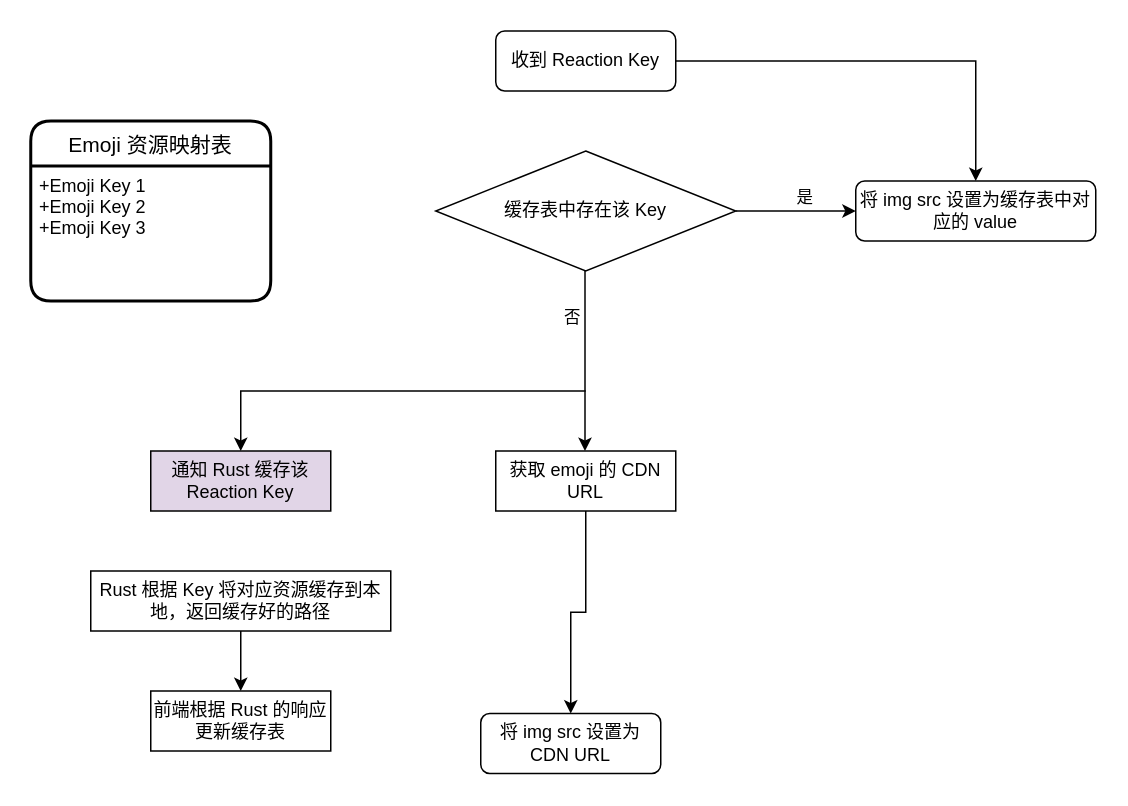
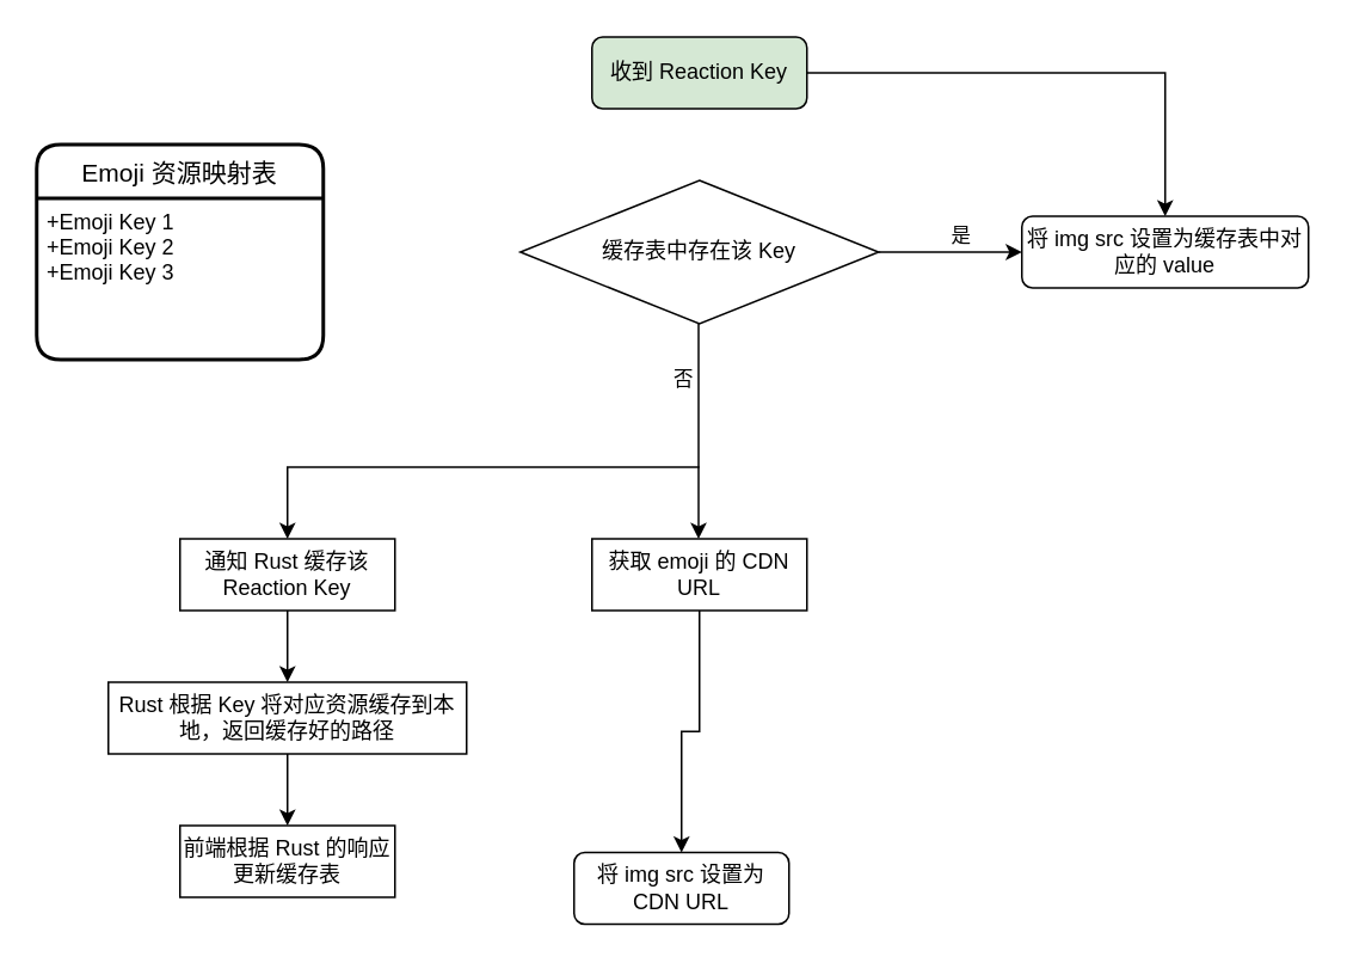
  <mxCell id="0" />
  <mxCell id="1" parent="0" />
  <mxCell id="2" value="" style="edgeStyle=orthogonalEdgeStyle;rounded=0;orthogonalLoop=1;jettySize=auto;html=1;" edge="1" parent="1" source="3" target="18"><mxGeometry relative="1" as="geometry"><mxPoint x="404" y="100" as="targetPoint" /></mxGeometry></mxCell>
- <mxCell id="3" value="收到 Reaction Key" style="rounded=1;whiteSpace=wrap;html=1;" vertex="1" parent="1"><mxGeometry x="330" y="20" width="120" height="40" as="geometry" /></mxCell>
+ <mxCell id="3" value="收到 Reaction Key" style="rounded=1;whiteSpace=wrap;html=1;fillColor=#d5e8d4;" vertex="1" parent="1"><mxGeometry x="330" y="20" width="120" height="40" as="geometry" /></mxCell>
  <mxCell id="4" style="edgeStyle=orthogonalEdgeStyle;rounded=0;orthogonalLoop=1;jettySize=auto;html=1;entryX=0;entryY=0.5;entryDx=0;entryDy=0;exitX=1;exitY=0.5;exitDx=0;exitDy=0;" edge="1" parent="1" source="6" target="18"><mxGeometry relative="1" as="geometry"><mxPoint x="404" y="220" as="targetPoint" /><mxPoint x="480" y="120" as="sourcePoint" /></mxGeometry></mxCell>
  <mxCell id="5" value="是" style="edgeLabel;html=1;align=center;verticalAlign=middle;resizable=0;points=[];" vertex="1" connectable="0" parent="4"><mxGeometry x="-0.25" y="3" relative="1" as="geometry"><mxPoint x="15" y="-7" as="offset" /></mxGeometry></mxCell>
  <mxCell id="6" value="&lt;span&gt;缓存表中存在该 Key&lt;/span&gt;" style="rhombus;whiteSpace=wrap;html=1;" vertex="1" parent="1"><mxGeometry x="290" y="100" width="200" height="80" as="geometry" /></mxCell>
  <mxCell id="7" value="" style="edgeStyle=orthogonalEdgeStyle;rounded=0;orthogonalLoop=1;jettySize=auto;html=1;exitX=0.5;exitY=1;exitDx=0;exitDy=0;" edge="1" parent="1"><mxGeometry relative="1" as="geometry"><mxPoint x="389.5" y="180" as="sourcePoint" /><mxPoint x="389.5" y="300" as="targetPoint" /><Array as="points"><mxPoint x="389.5" y="240" /><mxPoint x="389.5" y="240" /></Array></mxGeometry></mxCell>
  <mxCell id="8" value="否" style="edgeLabel;html=1;align=center;verticalAlign=middle;resizable=0;points=[];" vertex="1" connectable="0" parent="7"><mxGeometry x="0.038" y="-1" relative="1" as="geometry"><mxPoint x="-8.5" y="-32" as="offset" /></mxGeometry></mxCell>
  <mxCell id="9" value="" style="edgeStyle=orthogonalEdgeStyle;rounded=0;orthogonalLoop=1;jettySize=auto;html=1;" edge="1" parent="1" source="10" target="11"><mxGeometry relative="1" as="geometry" /></mxCell>
  <mxCell id="10" value="获取 emoji 的 CDN URL" style="rounded=1;whiteSpace=wrap;html=1;arcSize=0;" vertex="1" parent="1"><mxGeometry x="330" y="300" width="120" height="40" as="geometry" /></mxCell>
  <mxCell id="11" value="将 img src 设置为 CDN URL" style="rounded=1;whiteSpace=wrap;html=1;" vertex="1" parent="1"><mxGeometry x="320" y="475" width="120" height="40" as="geometry" /></mxCell>
+ <mxCell id="12" value="" style="edgeStyle=orthogonalEdgeStyle;rounded=0;orthogonalLoop=1;jettySize=auto;html=1;" edge="1" parent="1" source="14" target="16"><mxGeometry relative="1" as="geometry" /></mxCell>
  <mxCell id="13" style="edgeStyle=orthogonalEdgeStyle;rounded=0;orthogonalLoop=1;jettySize=auto;html=1;entryX=0.5;entryY=0;entryDx=0;entryDy=0;" edge="1" parent="1" target="14"><mxGeometry relative="1" as="geometry"><mxPoint x="470" y="260" as="targetPoint" /><mxPoint x="390" y="260" as="sourcePoint" /><Array as="points"><mxPoint x="160" y="260" /></Array></mxGeometry></mxCell>
- <mxCell id="14" value="通知 Rust 缓存该 Reaction Key" style="rounded=1;whiteSpace=wrap;html=1;arcSize=0;fillColor=#e1d5e7;" vertex="1" parent="1"><mxGeometry x="100" y="300" width="120" height="40" as="geometry" /></mxCell>
+ <mxCell id="14" value="通知 Rust 缓存该 Reaction Key" style="rounded=1;whiteSpace=wrap;html=1;arcSize=0;" vertex="1" parent="1"><mxGeometry x="100" y="300" width="120" height="40" as="geometry" /></mxCell>
  <mxCell id="15" value="" style="edgeStyle=orthogonalEdgeStyle;rounded=0;orthogonalLoop=1;jettySize=auto;html=1;" edge="1" parent="1" source="16" target="17"><mxGeometry relative="1" as="geometry" /></mxCell>
  <mxCell id="16" value="Rust 根据 Key 将对应资源缓存到本地，返回缓存好的路径" style="rounded=1;whiteSpace=wrap;html=1;arcSize=0;" vertex="1" parent="1"><mxGeometry x="60" y="380" width="200" height="40" as="geometry" /></mxCell>
  <mxCell id="17" value="前端根据 Rust 的响应更新缓存表" style="rounded=1;whiteSpace=wrap;html=1;arcSize=0;" vertex="1" parent="1"><mxGeometry x="100" y="460" width="120" height="40" as="geometry" /></mxCell>
  <mxCell id="18" value="将 img src 设置为缓存表中对应的 value" style="rounded=1;whiteSpace=wrap;html=1;" vertex="1" parent="1"><mxGeometry x="570" y="120" width="160" height="40" as="geometry" /></mxCell>
  <mxCell id="19" value="Emoji 资源映射表" style="swimlane;childLayout=stackLayout;horizontal=1;startSize=30;horizontalStack=0;rounded=1;fontSize=14;fontStyle=0;strokeWidth=2;resizeParent=0;resizeLast=1;shadow=0;dashed=0;align=center;" vertex="1" parent="1"><mxGeometry x="20" y="80" width="160" height="120" as="geometry" /></mxCell>
  <mxCell id="20" value="+Emoji Key 1&#10;+Emoji Key 2&#10;+Emoji Key 3" style="align=left;strokeColor=none;fillColor=none;spacingLeft=4;fontSize=12;verticalAlign=top;resizable=0;rotatable=0;part=1;" vertex="1" parent="19"><mxGeometry y="30" width="160" height="90" as="geometry" /></mxCell>
